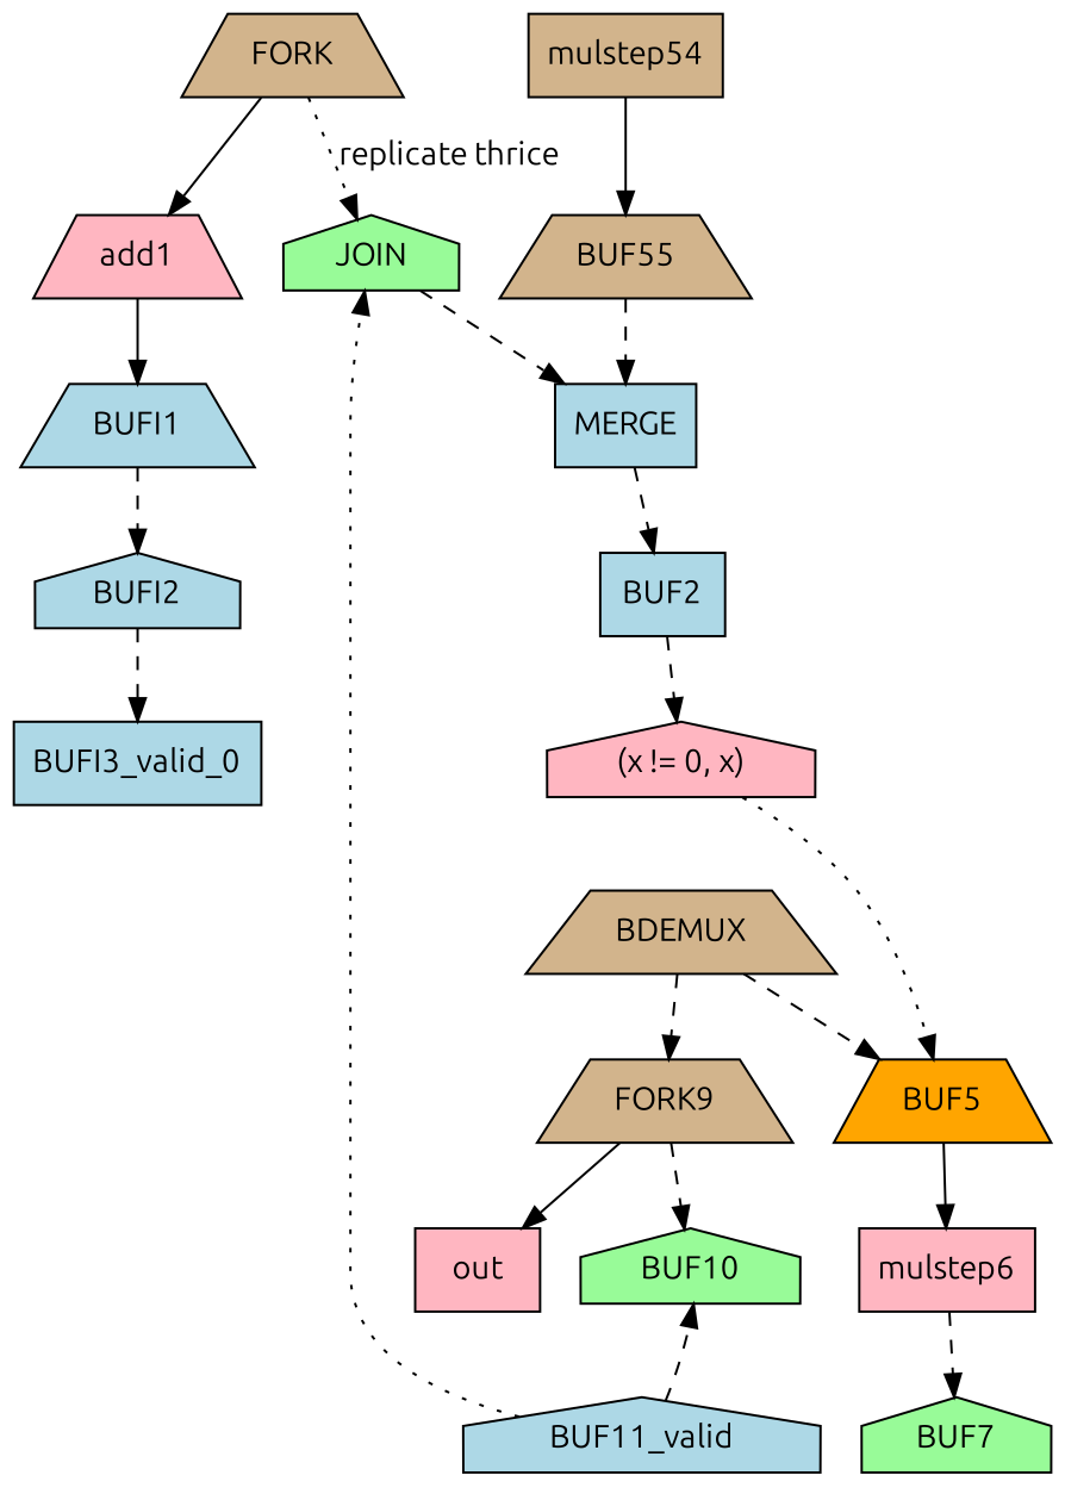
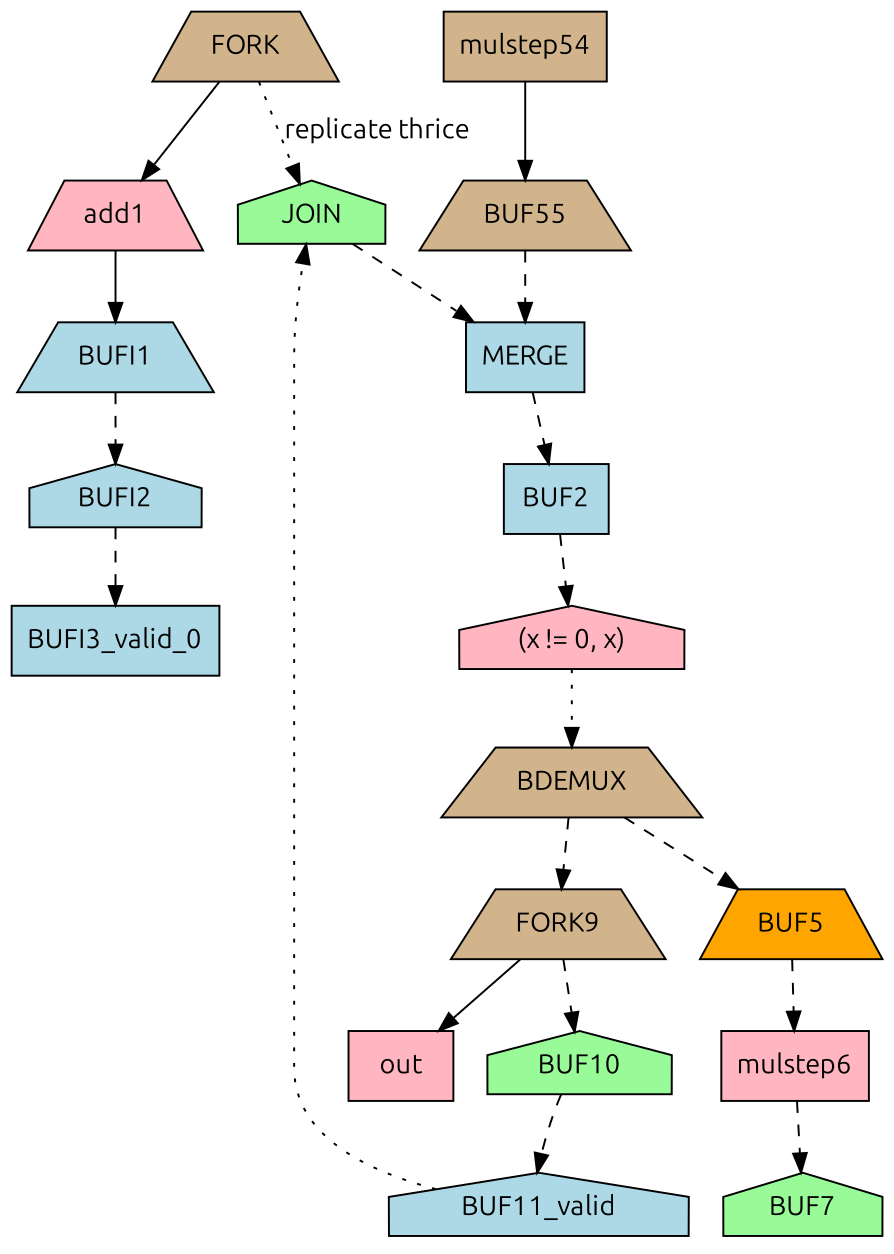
  digraph {
    fontname=Ubuntu
    node [fillcolor=lightblue fontname=Ubuntu shape=trapezium style=filled]
    edge [fontname=Ubuntu style=dashed]
    BUFI2 [shape=house]
    BUFI1
    add1 [fillcolor=lightpink]
    BUFI3_valid_0 [shape=box]
    FORK [fillcolor=tan]
    JOIN [fillcolor=palegreen shape=house]
    MERGE [shape=box]
    BUF2 [shape=box]
    BUF11_valid [shape=house]
    n10 [fillcolor=lightpink label="(x != 0, x)" shape=house]
    BUF55 [fillcolor=tan]
    BDEMUX [fillcolor=tan]
    BUF5 [fillcolor=orange]
    FORK9 [fillcolor=tan]
    mulstep6 [fillcolor=lightpink shape=box]
    BUF10 [fillcolor=palegreen shape=house]
    out [fillcolor=lightpink shape=box]
    BUF7 [fillcolor=palegreen shape=house]
    mulstep54 [fillcolor=tan shape=box]
    BUFI2 -> BUFI3_valid_0
    BUFI1 -> BUFI2
    add1 -> BUFI1 [style=solid]
    FORK -> add1 [style=solid]
    FORK -> JOIN [label="replicate thrice" style=dotted]
    JOIN -> MERGE
    MERGE -> BUF2
    BUF2 -> n10
    BUF11_valid -> JOIN [style=dotted]
-   n10 -> BUF5 [style=dotted]
+   n10 -> BDEMUX [style=dotted]
    BUF55 -> MERGE
    BDEMUX -> BUF5
    BDEMUX -> FORK9
-   BUF5 -> mulstep6 [style=solid]
+   BUF5 -> mulstep6
    FORK9 -> BUF10
    FORK9 -> out [style=solid]
    mulstep6 -> BUF7
-   BUF11_valid -> BUF10
+   BUF10 -> BUF11_valid
    mulstep54 -> BUF55 [style=solid]
  }
